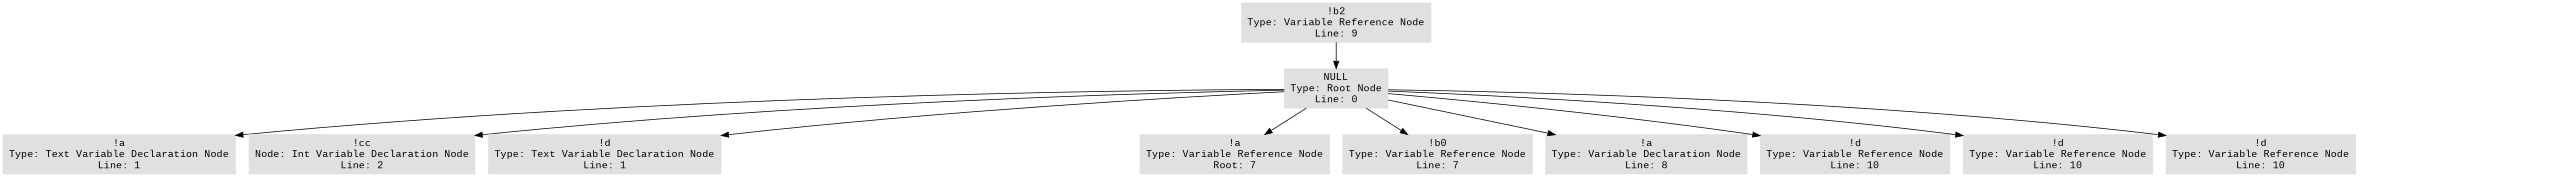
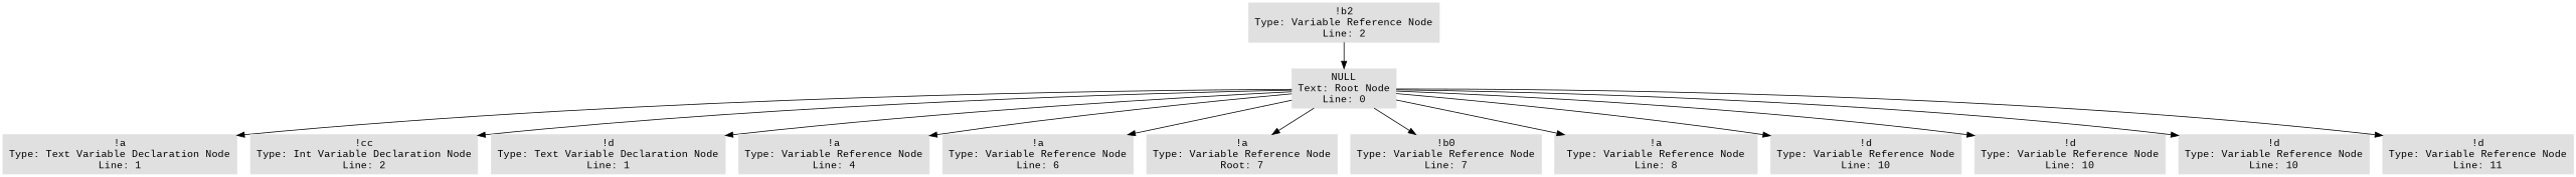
  digraph {
    fontname="Liberation Mono"
    node [color="#E0E0E0" fontname="Liberation Mono" shape=box style=filled]
    edge [fontname="Liberation Mono"]
-   n1 [label="NULL\nType: Root Node\nLine: 0"]
+   n1 [label="NULL\nText: Root Node\nLine: 0"]
    n2 [label="!a\nType: Text Variable Declaration Node\nLine: 1"]
-   n3 [label="!cc\nNode: Int Variable Declaration Node\nLine: 2"]
+   n3 [label="!cc\nType: Int Variable Declaration Node\nLine: 2"]
    n4 [label="!d\nType: Text Variable Declaration Node\nLine: 1"]
+   n5 [label="!a\nType: Variable Reference Node\nLine: 4"]
+   n6 [label="!a\nType: Variable Reference Node\nLine: 6"]
    n7 [label="!a\nType: Variable Reference Node\nRoot: 7"]
    n8 [label="!b0\nType: Variable Reference Node\nLine: 7"]
-   n9 [label="!a\nType: Variable Declaration Node\nLine: 8"]
+   n9 [label="!a\nType: Variable Reference Node\nLine: 8"]
    n10 [label="!d\nType: Variable Reference Node\nLine: 10"]
    n11 [label="!d\nType: Variable Reference Node\nLine: 10"]
    n12 [label="!d\nType: Variable Reference Node\nLine: 10"]
-   n14 [label="!b2\nType: Variable Reference Node\nLine: 9"]
+   n13 [label="!d\nType: Variable Reference Node\nLine: 11"]
+   n14 [label="!b2\nType: Variable Reference Node\nLine: 2"]
    n1 -> n2
    n1 -> n3
    n1 -> n4
+   n1 -> n5
+   n1 -> n6
    n1 -> n7
    n1 -> n8
    n1 -> n9
    n1 -> n10
    n1 -> n11
    n1 -> n12
+   n1 -> n13
    n14 -> n1
  }
